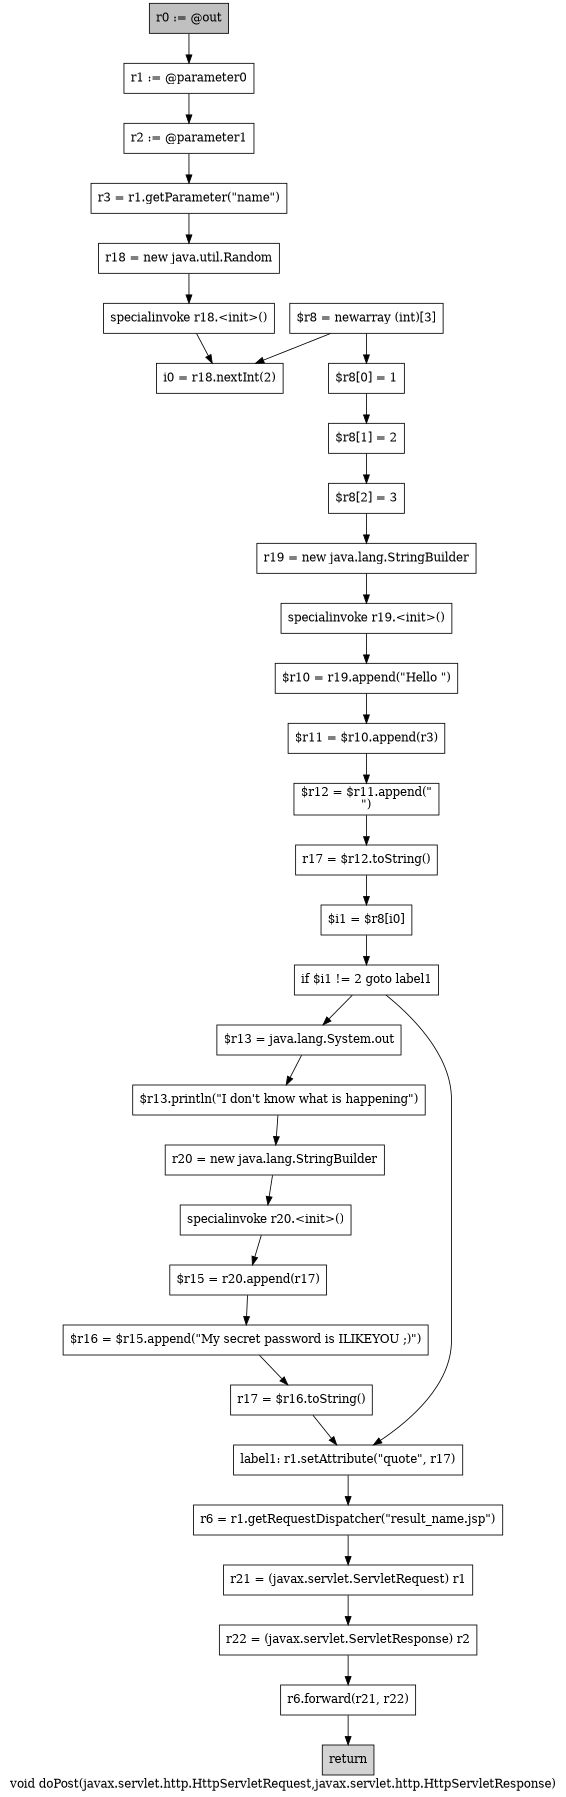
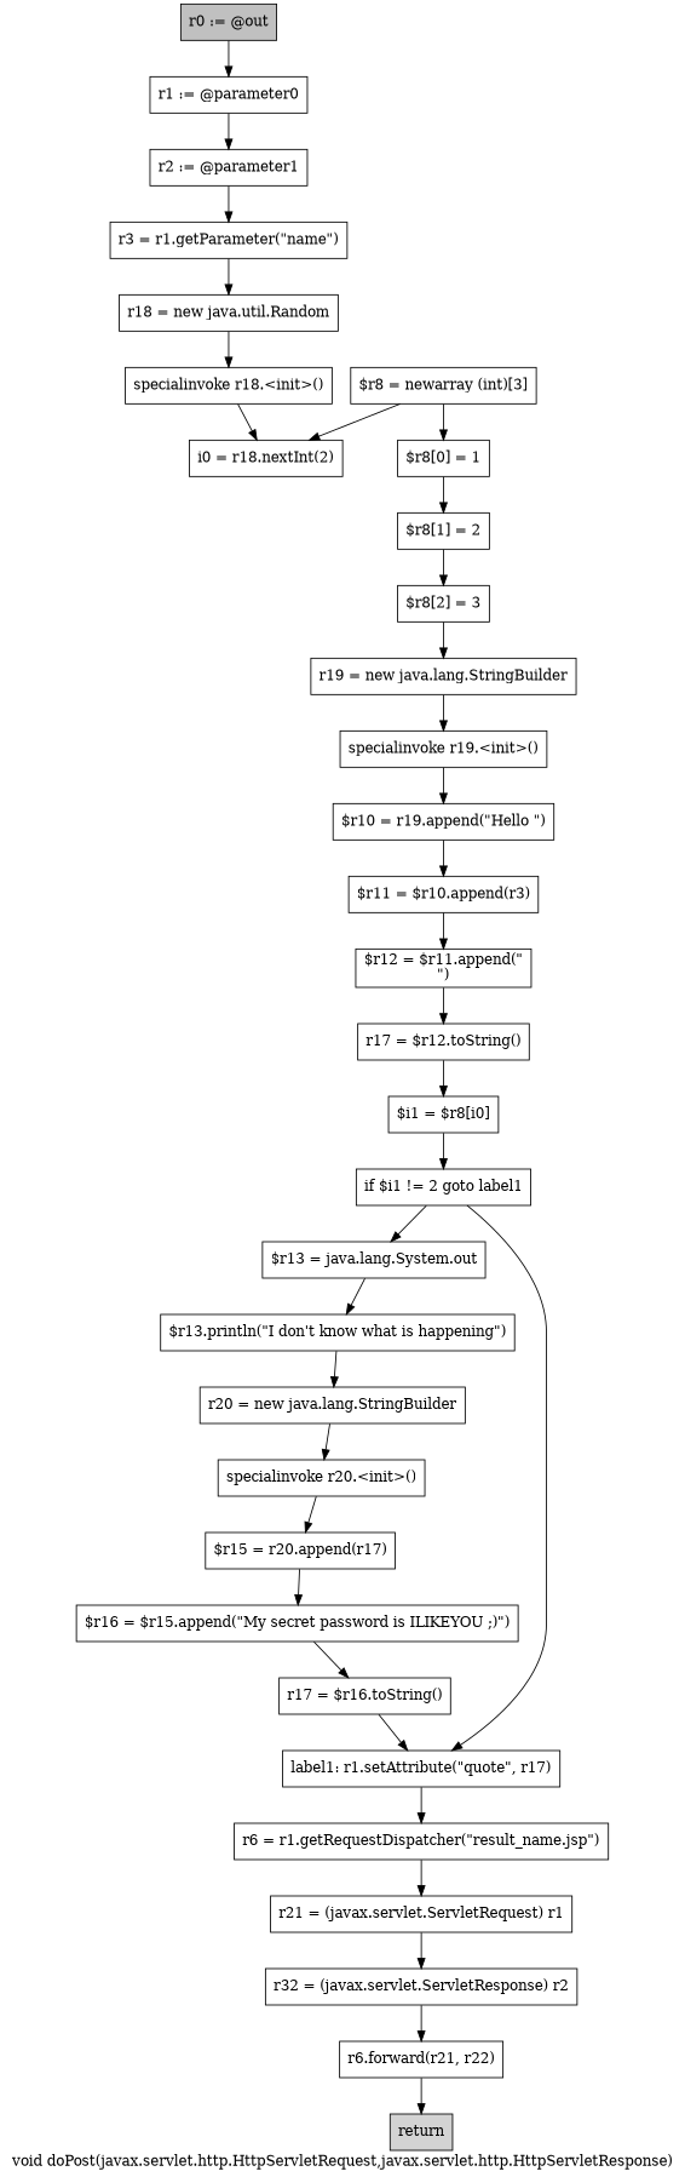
  digraph {
    label="void doPost(javax.servlet.http.HttpServletRequest,javax.servlet.http.HttpServletResponse)"
    node [shape=box]
    n1 [fillcolor=gray label="r0 := @out" style=filled]
    n2 [label="r1 := @parameter0"]
    n3 [label="r2 := @parameter1"]
    n4 [label="r3 = r1.getParameter(\"name\")"]
    n5 [label="r18 = new java.util.Random"]
    n6 [label="specialinvoke r18.<init>()"]
    n7 [label="i0 = r18.nextInt(2)"]
    n8 [label="$r8 = newarray (int)[3]"]
    n9 [label="$r8[0] = 1"]
    n10 [label="$r8[1] = 2"]
    n11 [label="$r8[2] = 3"]
    n12 [label="r19 = new java.lang.StringBuilder"]
    n13 [label="specialinvoke r19.<init>()"]
    n14 [label="$r10 = r19.append(\"Hello \")"]
    n15 [label="$r11 = $r10.append(r3)"]
    n16 [label="$r12 = $r11.append(\"\n\")"]
    n17 [label="r17 = $r12.toString()"]
    n18 [label="$i1 = $r8[i0]"]
    n19 [label="if $i1 != 2 goto label1"]
    n20 [label="$r13 = java.lang.System.out"]
    n21 [label="label1: r1.setAttribute(\"quote\", r17)"]
    n22 [label="$r13.println(\"I don\'t know what is happening\")"]
    n23 [label="r6 = r1.getRequestDispatcher(\"result_name.jsp\")"]
    n24 [label="r20 = new java.lang.StringBuilder"]
    n25 [label="r21 = (javax.servlet.ServletRequest) r1"]
    n26 [label="specialinvoke r20.<init>()"]
    n27 [label="$r15 = r20.append(r17)"]
    n28 [label="$r16 = $r15.append(\"My secret password is ILIKEYOU ;)\")"]
    n29 [label="r17 = $r16.toString()"]
-   n30 [label="r22 = (javax.servlet.ServletResponse) r2"]
+   n30 [label="r32 = (javax.servlet.ServletResponse) r2"]
    n31 [label="r6.forward(r21, r22)"]
    n32 [fillcolor=lightgray label=return style=filled]
    n1 -> n2
    n2 -> n3
    n3 -> n4
    n4 -> n5
    n5 -> n6
    n6 -> n7
    n8 -> n7
    n8 -> n9
    n9 -> n10
    n10 -> n11
    n11 -> n12
    n12 -> n13
    n13 -> n14
    n14 -> n15
    n15 -> n16
    n16 -> n17
    n17 -> n18
    n18 -> n19
    n19 -> n20
    n19 -> n21
    n20 -> n22
    n21 -> n23
    n22 -> n24
    n23 -> n25
    n24 -> n26
    n25 -> n30
    n26 -> n27
    n27 -> n28
    n28 -> n29
    n29 -> n21
    n30 -> n31
    n31 -> n32
  }
